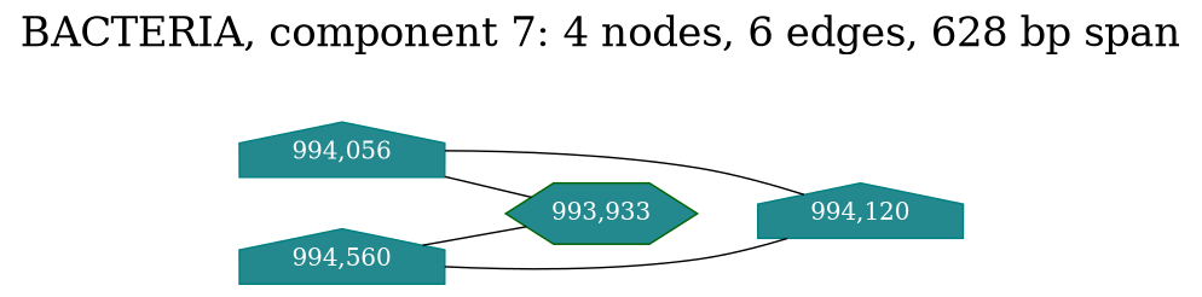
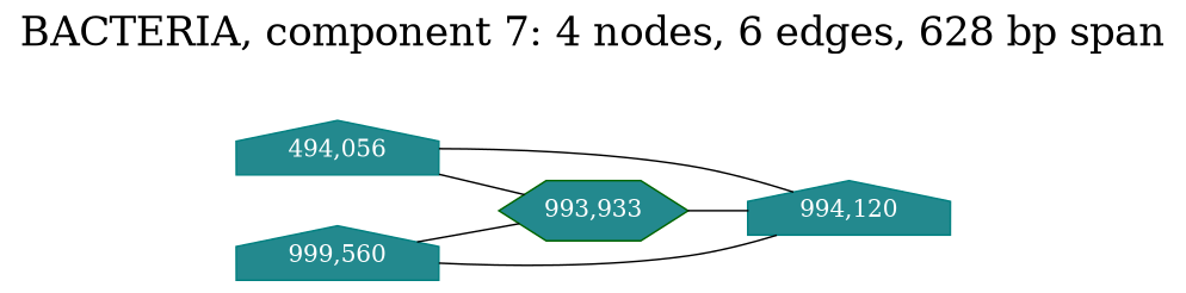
  graph {
    fontsize=24
    label="BACTERIA, component 7: 4 nodes, 6 edges, 628 bp span"
    labelloc=t
    rankdir=LR
    node [color=teal fillcolor="#23898e" fontcolor="#ffffff" shape=house style=filled]
    "993,933" [color=darkgreen shape=hexagon]
-   "994,056"
+   "994,056" [label="494,056"]
    n3 [label="994,120"]
-   "994,560"
+   "994,560" [label="999,560"]
+   "993,933" -- n3
    "994,056" -- "993,933"
    "994,056" -- n3
    "994,560" -- "993,933"
    "994,560" -- n3
  }
